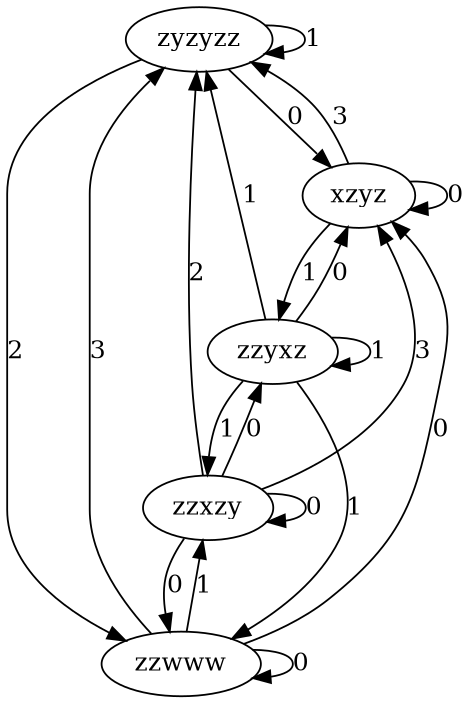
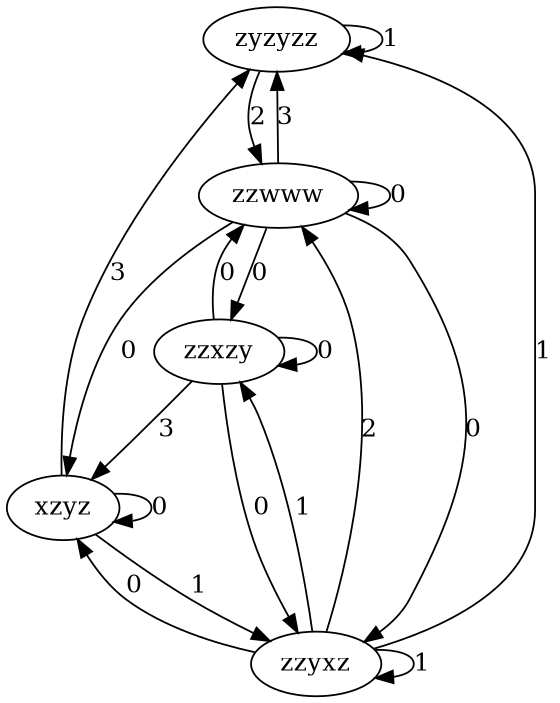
  digraph {
    n1 [label=zyzyzz]
    n2 [label=xzyz]
    n3 [label=zzwww]
    n4 [label=zzyxz]
    n5 [label=zzxzy]
    n1 -> n1 [label=1]
-   n1 -> n2 [label=0]
    n1 -> n3 [label=2]
    n2 -> n1 [label=3]
    n2 -> n2 [label=0]
    n2 -> n4 [label=1]
    n3 -> n1 [label=3]
    n3 -> n2 [label=0]
    n3 -> n3 [label=0]
-   n3 -> n5 [label=1]
+   n3 -> n4 [label=0]
+   n3 -> n5 [label=0]
    n4 -> n1 [label=1]
    n4 -> n2 [label=0]
-   n4 -> n3 [label=1]
+   n4 -> n3 [label=2]
    n4 -> n4 [label=1]
    n4 -> n5 [label=1]
-   n5 -> n1 [label=2]
    n5 -> n2 [label=3]
    n5 -> n3 [label=0]
    n5 -> n4 [label=0]
    n5 -> n5 [label=0]
  }
